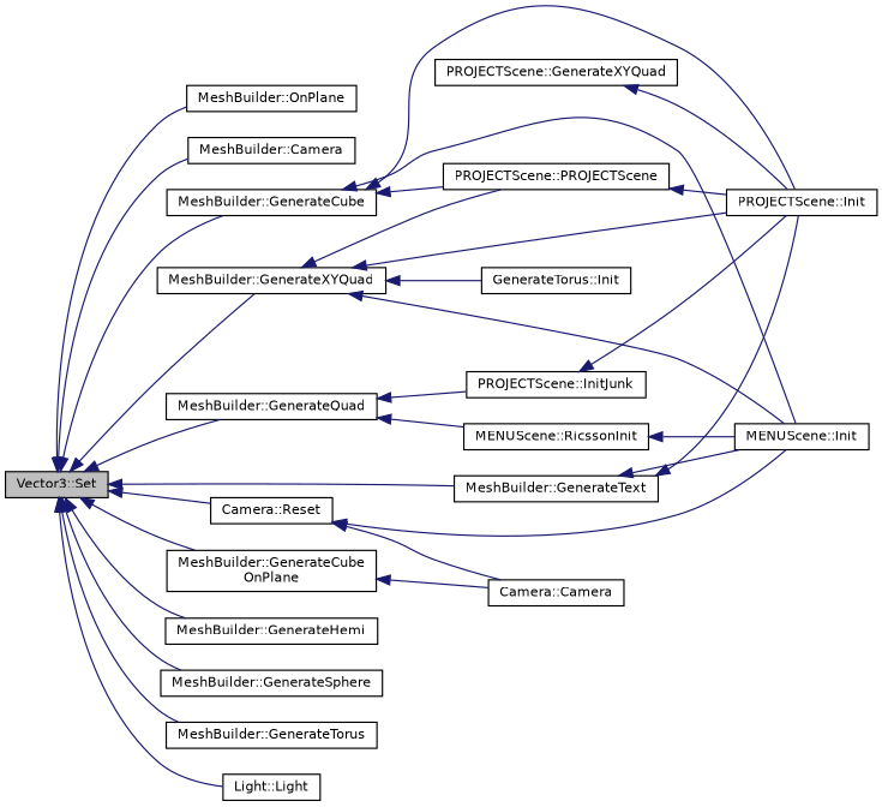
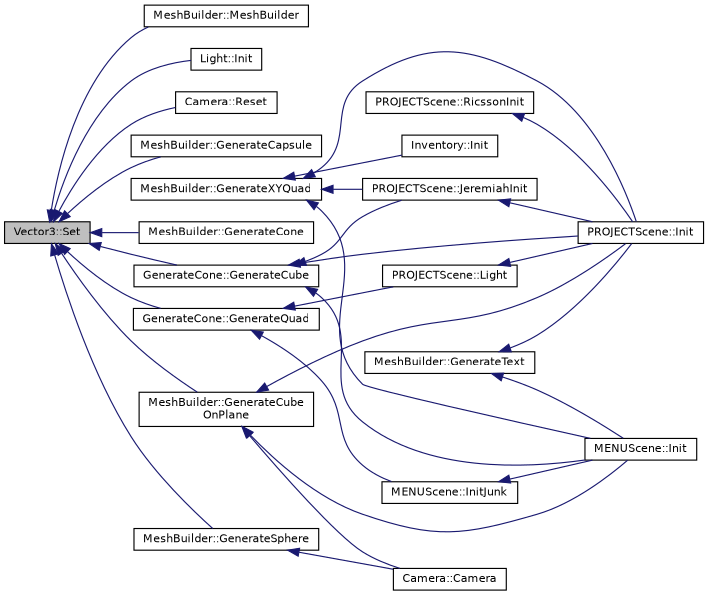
  digraph {
    rankdir=LR
    node [color=black fontname=Helvetica fontsize=10 shape=record]
    edge [color=midnightblue dir=back fontname=Helvetica fontsize=10 labelfontname=Helvetica labelfontsize=10 style=solid]
    n1 [fillcolor=grey75 fontcolor=black height=0.2 label="Vector3::Set" style=filled width=0.4]
-   n2 [height=0.2 label="MeshBuilder::OnPlane" width=0.4]
-   n3 [height=0.2 label="MeshBuilder::Camera" width=0.4]
-   n4 [height=0.2 label="MeshBuilder::GenerateCube" width=0.4]
+   n2 [height=0.2 label="MeshBuilder::GenerateCapsule" width=0.4]
+   n3 [height=0.2 label="MeshBuilder::GenerateCone" width=0.4]
+   n4 [height=0.2 label="GenerateCone::GenerateCube" width=0.4]
    n5 [height=0.2 label="MeshBuilder::GenerateCube\lOnPlane" width=0.4]
-   n6 [height=0.2 label="MeshBuilder::GenerateHemi" width=0.4]
-   n7 [height=0.2 label="MeshBuilder::GenerateQuad" width=0.4]
+   n7 [height=0.2 label="GenerateCone::GenerateQuad" width=0.4]
    n8 [height=0.2 label="MeshBuilder::GenerateSphere" width=0.4]
    n9 [height=0.2 label="MeshBuilder::GenerateText" width=0.4]
-   n10 [height=0.2 label="MeshBuilder::GenerateTorus" width=0.4]
+   n10 [height=0.2 label="MeshBuilder::MeshBuilder" width=0.4]
    n11 [height=0.2 label="MeshBuilder::GenerateXYQuad" width=0.4]
-   n12 [height=0.2 label="Light::Light" width=0.4]
+   n12 [height=0.2 label="Light::Init" width=0.4]
    n13 [height=0.2 label="Camera::Reset" width=0.4]
    n14 [height=0.2 label="MENUScene::Init" width=0.4]
    n15 [height=0.2 label="PROJECTScene::Init" width=0.4]
-   n16 [height=0.2 label="PROJECTScene::PROJECTScene" width=0.4]
+   n16 [height=0.2 label="PROJECTScene::JeremiahInit" width=0.4]
    n17 [height=0.2 label="Camera::Camera" width=0.4]
-   n18 [height=0.2 label="MENUScene::RicssonInit" width=0.4]
-   n19 [height=0.2 label="PROJECTScene::InitJunk" width=0.4]
-   n20 [height=0.2 label="GenerateTorus::Init" width=0.4]
-   n21 [height=0.2 label="PROJECTScene::GenerateXYQuad" width=0.4]
+   n18 [height=0.2 label="MENUScene::InitJunk" width=0.4]
+   n19 [height=0.2 label="PROJECTScene::Light" width=0.4]
+   n20 [height=0.2 label="Inventory::Init" width=0.4]
+   n21 [height=0.2 label="PROJECTScene::RicssonInit" width=0.4]
    n1 -> n2
    n1 -> n3
    n1 -> n4
    n1 -> n5
-   n1 -> n6
    n1 -> n7
    n1 -> n8
-   n1 -> n9
    n1 -> n10
-   n1 -> n11
    n1 -> n12
    n1 -> n13
    n4 -> n14
    n4 -> n15
    n4 -> n16
-   n13 -> n14
+   n5 -> n14
+   n5 -> n15
    n5 -> n17
    n7 -> n18
    n7 -> n19
    n9 -> n14
    n9 -> n15
    n11 -> n14
    n11 -> n15
    n11 -> n16
    n11 -> n20
-   n13 -> n17
+   n8 -> n17
    n16 -> n15
    n18 -> n14
    n19 -> n15
    n21 -> n15
  }
